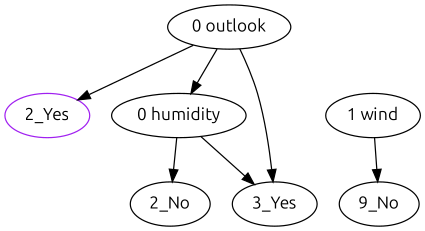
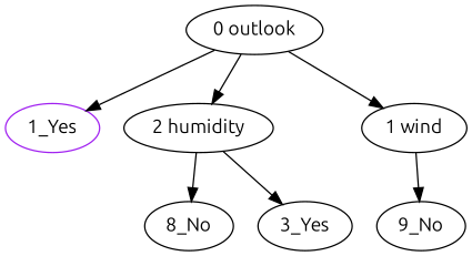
  strict digraph {
    fontname=Ubuntu
    node [color=black fontname=Ubuntu]
    edge [fontname=Ubuntu]
-   "1_Yes" [color=purple label="2_Yes"]
+   "1_Yes" [color=purple]
    "0 outlook"
-   "0 humidity"
+   "0 humidity" [label="2 humidity"]
    "1 wind"
-   "2_No"
+   "2_No" [label="8_No"]
    "3_Yes"
    n7 [label="9_No"]
    "0 outlook" -> "1_Yes"
    "0 outlook" -> "0 humidity"
-   "0 outlook" -> "3_Yes"
+   "0 outlook" -> "1 wind"
    "0 humidity" -> "2_No"
    "0 humidity" -> "3_Yes"
    "1 wind" -> n7
  }
